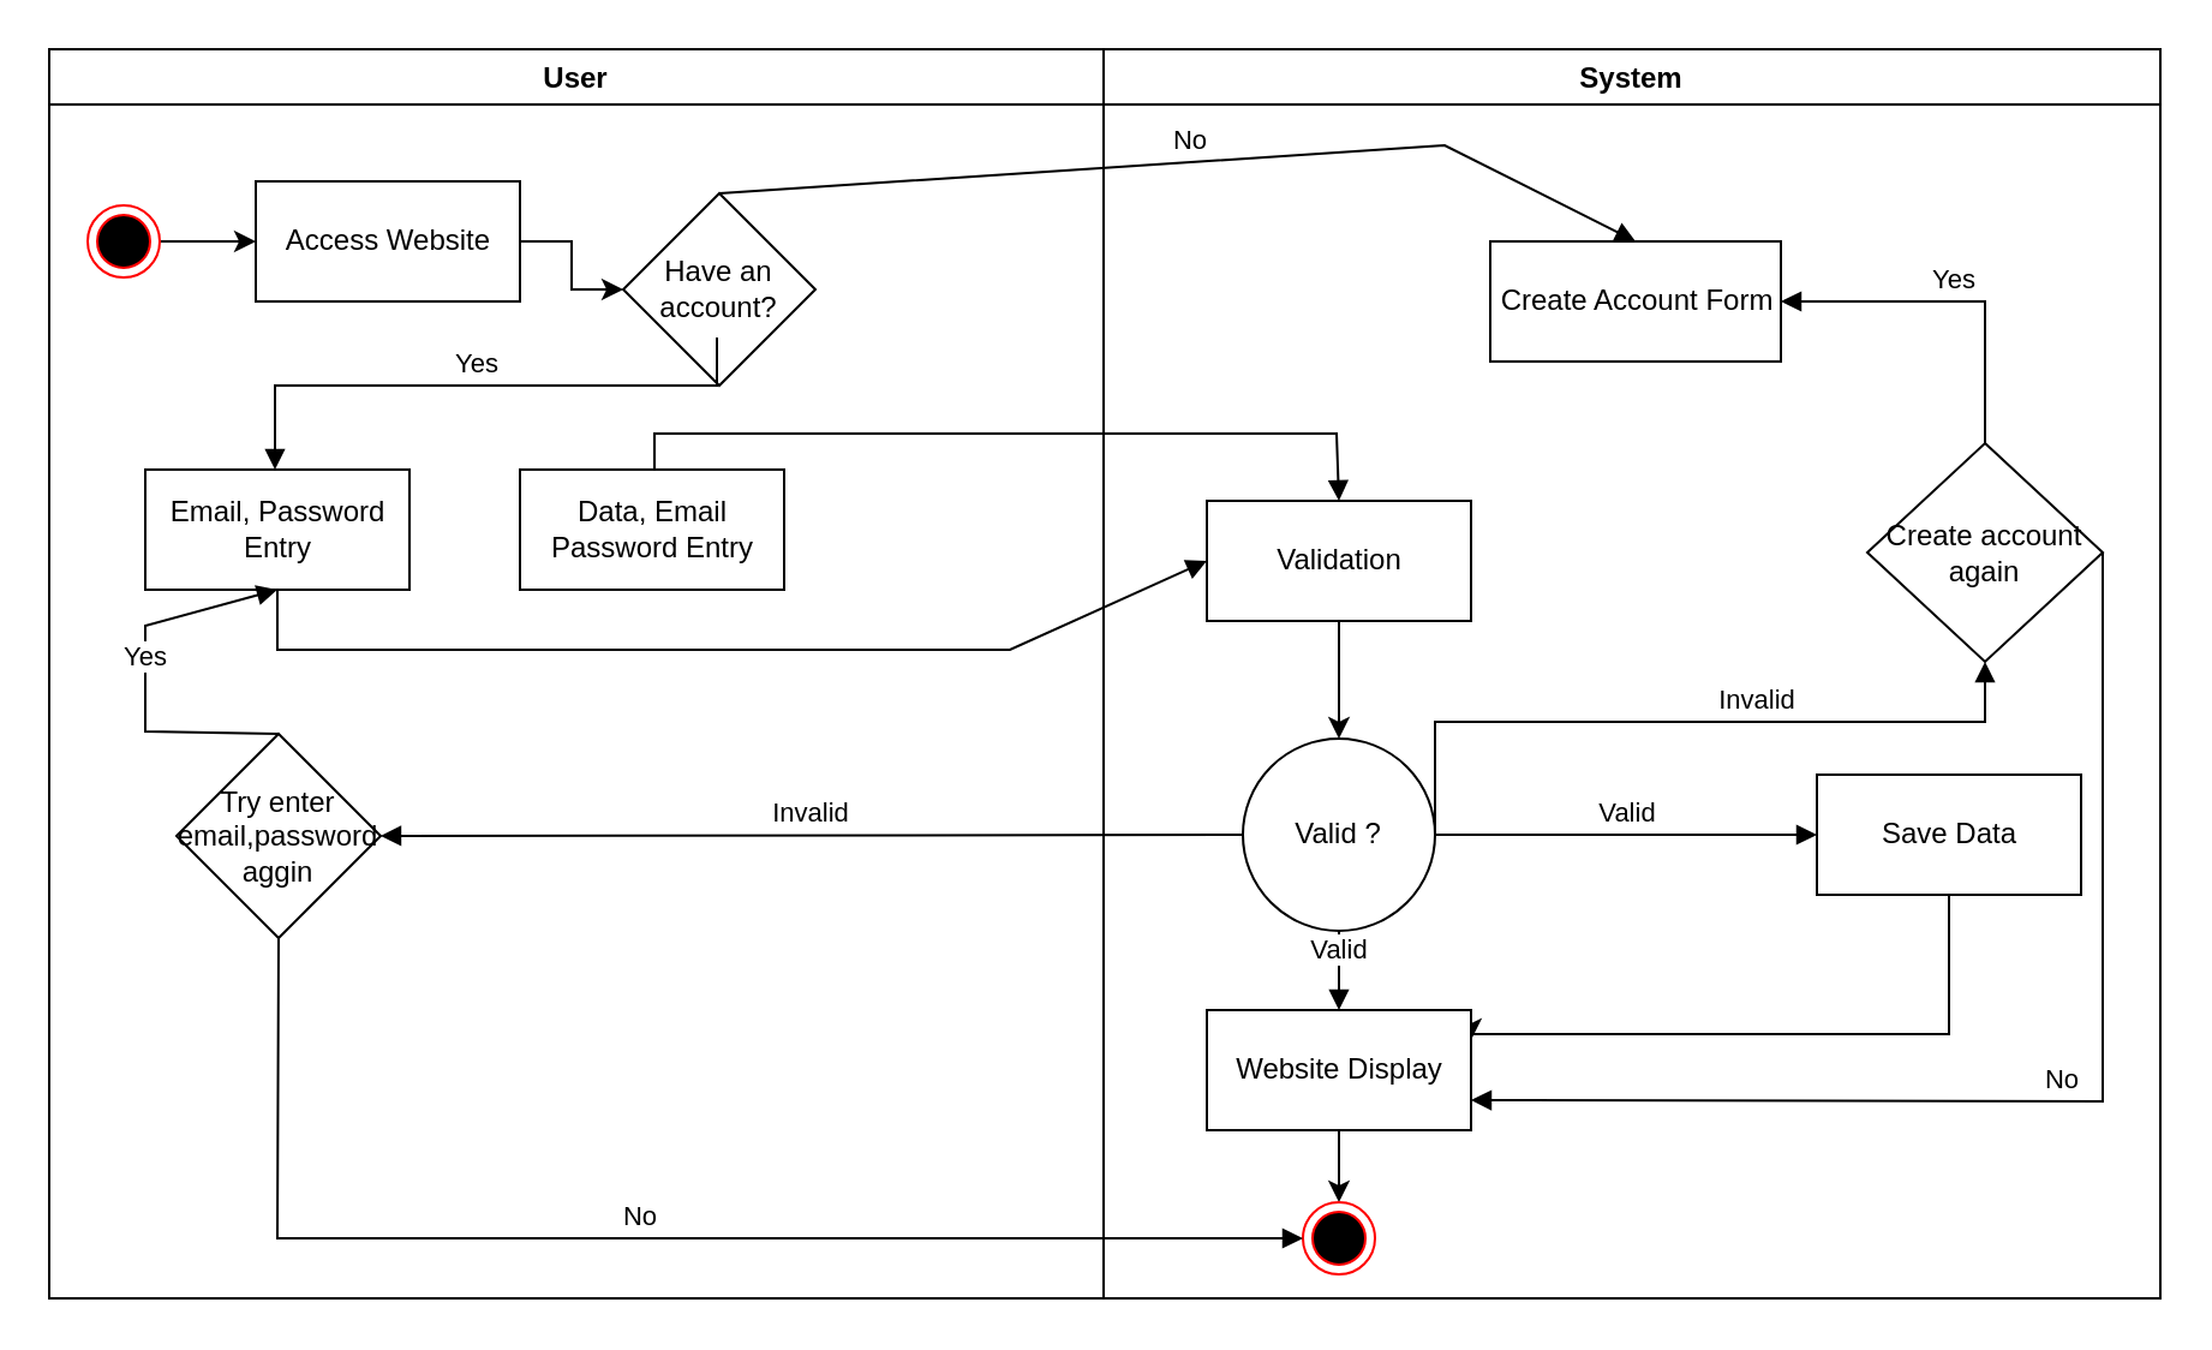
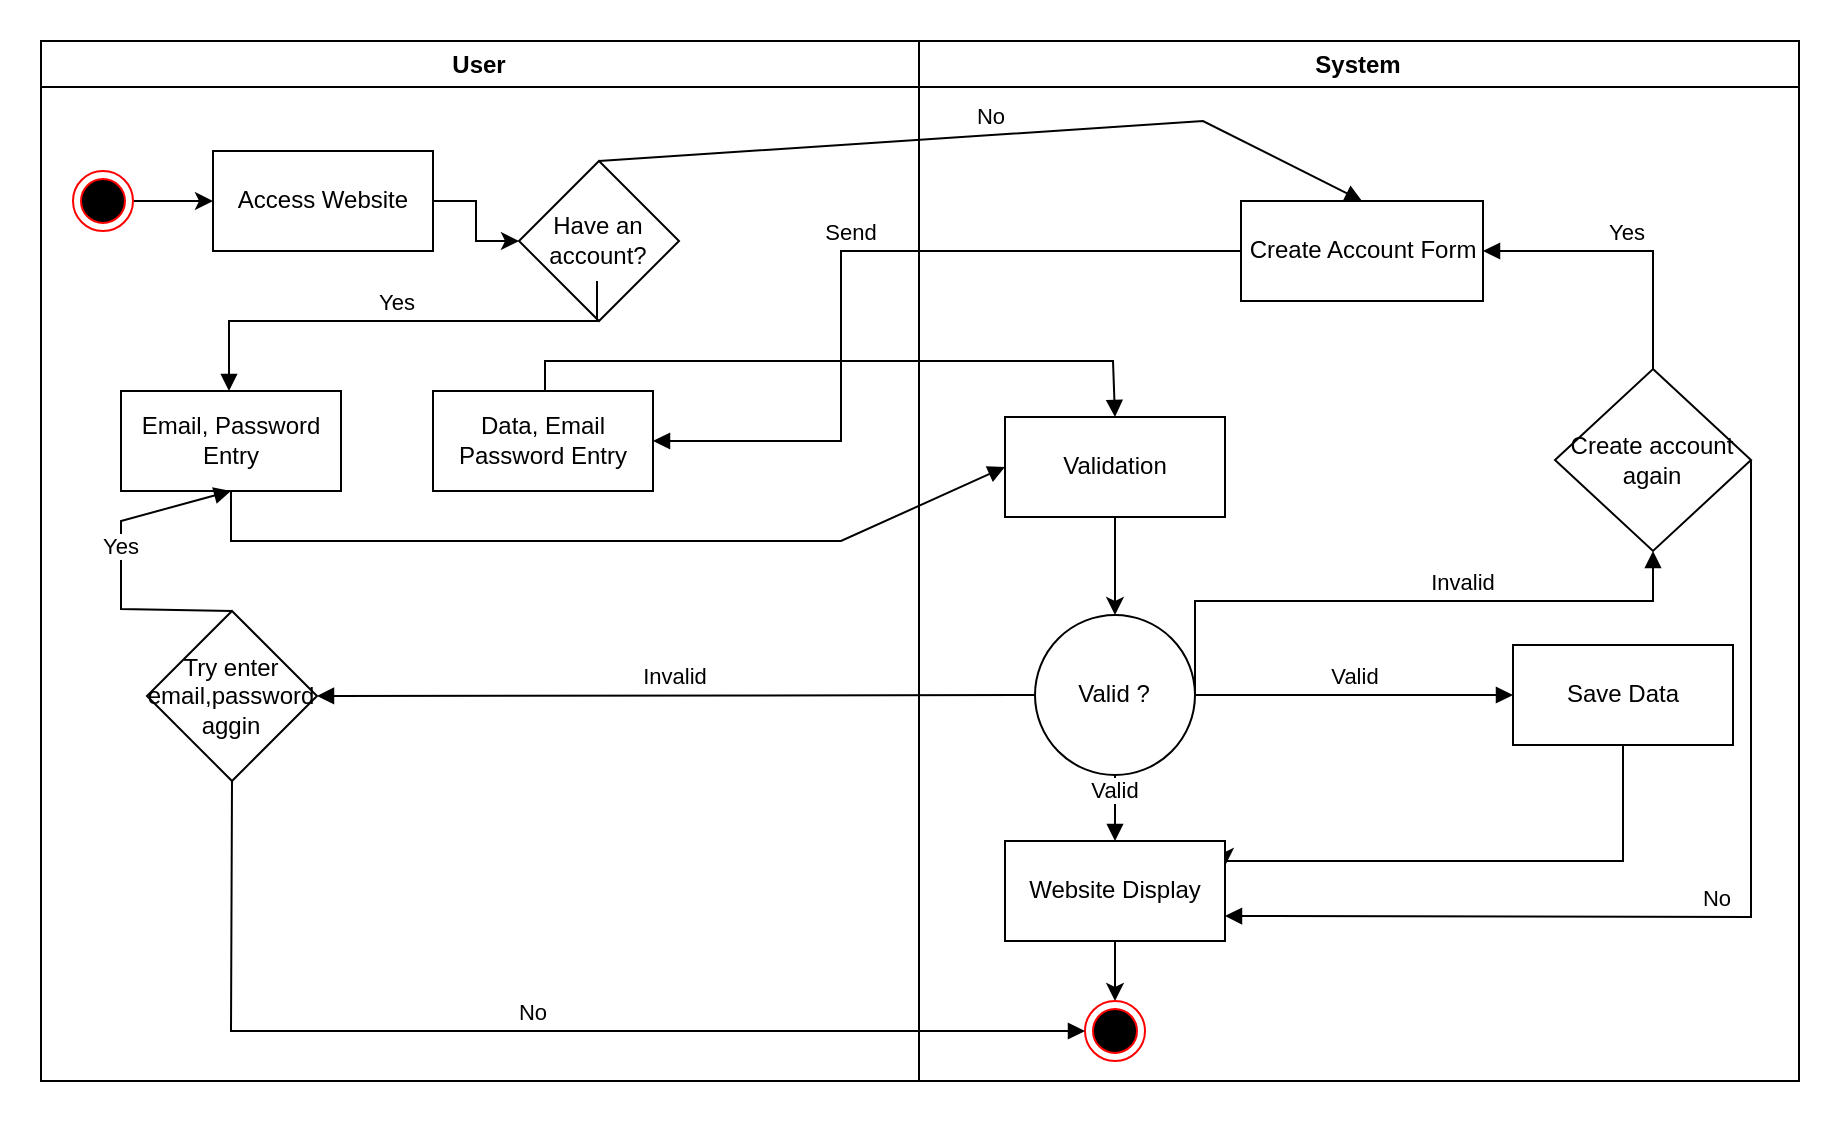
  <mxCell id="0" />
  <mxCell id="1" parent="0" />
  <mxCell id="2" value="System" style="swimlane;" vertex="1" parent="1"><mxGeometry x="459" y="20" width="440" height="520" as="geometry"><mxRectangle x="280" y="40" width="140" height="30" as="alternateBounds" /></mxGeometry></mxCell>
  <mxCell id="3" value="Create Account Form" style="html=1;" vertex="1" parent="2"><mxGeometry x="161" y="80" width="121" height="50" as="geometry" /></mxCell>
  <mxCell id="4" style="edgeStyle=orthogonalEdgeStyle;rounded=0;orthogonalLoop=1;jettySize=auto;html=1;exitX=0.5;exitY=1;exitDx=0;exitDy=0;entryX=0.5;entryY=0;entryDx=0;entryDy=0;" edge="1" parent="2" source="5" target="8"><mxGeometry relative="1" as="geometry" /></mxCell>
  <mxCell id="5" value="Validation" style="html=1;" vertex="1" parent="2"><mxGeometry x="43" y="188" width="110" height="50" as="geometry" /></mxCell>
  <mxCell id="6" style="edgeStyle=orthogonalEdgeStyle;rounded=0;orthogonalLoop=1;jettySize=auto;html=1;entryX=1;entryY=0.25;entryDx=0;entryDy=0;" edge="1" parent="2" source="7" target="10"><mxGeometry relative="1" as="geometry"><Array as="points"><mxPoint x="352" y="410" /><mxPoint x="153" y="410" /></Array></mxGeometry></mxCell>
  <mxCell id="7" value="Save Data" style="html=1;" vertex="1" parent="2"><mxGeometry x="297" y="302" width="110" height="50" as="geometry" /></mxCell>
  <mxCell id="8" value="Valid ?" style="ellipse;whiteSpace=wrap;html=1;" vertex="1" parent="2"><mxGeometry x="58" y="287" width="80" height="80" as="geometry" /></mxCell>
  <mxCell id="9" style="edgeStyle=orthogonalEdgeStyle;rounded=0;orthogonalLoop=1;jettySize=auto;html=1;exitX=0.5;exitY=1;exitDx=0;exitDy=0;" edge="1" parent="2" source="10" target="12"><mxGeometry relative="1" as="geometry" /></mxCell>
  <mxCell id="10" value="Website Display" style="html=1;" vertex="1" parent="2"><mxGeometry x="43" y="400" width="110" height="50" as="geometry" /></mxCell>
  <mxCell id="11" value="Valid" style="html=1;verticalAlign=bottom;endArrow=block;rounded=0;exitX=0.5;exitY=1;exitDx=0;exitDy=0;entryX=0.5;entryY=0;entryDx=0;entryDy=0;" edge="1" parent="2" source="8" target="10"><mxGeometry width="80" relative="1" as="geometry"><mxPoint x="140" y="350" as="sourcePoint" /><mxPoint x="140" y="400" as="targetPoint" /></mxGeometry></mxCell>
  <mxCell id="12" value="" style="ellipse;html=1;shape=endState;fillColor=#000000;strokeColor=#ff0000;" vertex="1" parent="2"><mxGeometry x="83" y="480" width="30" height="30" as="geometry" /></mxCell>
  <mxCell id="13" value="Valid" style="html=1;verticalAlign=bottom;endArrow=block;rounded=0;exitX=1;exitY=0.5;exitDx=0;exitDy=0;entryX=0;entryY=0.5;entryDx=0;entryDy=0;" edge="1" parent="2" source="8" target="7"><mxGeometry width="80" relative="1" as="geometry"><mxPoint x="137" y="240" as="sourcePoint" /><mxPoint x="217" y="240" as="targetPoint" /></mxGeometry></mxCell>
  <mxCell id="14" value="Create account again" style="rhombus;whiteSpace=wrap;html=1;" vertex="1" parent="2"><mxGeometry x="318" y="164" width="98" height="91" as="geometry" /></mxCell>
  <mxCell id="15" value="Invalid" style="html=1;verticalAlign=bottom;endArrow=block;rounded=0;exitX=1;exitY=0.5;exitDx=0;exitDy=0;entryX=0.5;entryY=1;entryDx=0;entryDy=0;" edge="1" parent="2" source="8" target="14"><mxGeometry x="0.203" width="80" relative="1" as="geometry"><mxPoint x="153" y="287" as="sourcePoint" /><mxPoint x="233" y="287" as="targetPoint" /><Array as="points"><mxPoint x="138" y="280" /><mxPoint x="257" y="280" /><mxPoint x="367" y="280" /></Array><mxPoint as="offset" /></mxGeometry></mxCell>
  <mxCell id="16" value="No" style="html=1;verticalAlign=bottom;endArrow=block;rounded=0;exitX=1;exitY=0.5;exitDx=0;exitDy=0;entryX=1;entryY=0.75;entryDx=0;entryDy=0;" edge="1" parent="2" source="14" target="10"><mxGeometry width="80" relative="1" as="geometry"><mxPoint x="417" y="270" as="sourcePoint" /><mxPoint x="497" y="270" as="targetPoint" /><Array as="points"><mxPoint x="416" y="438" /></Array></mxGeometry></mxCell>
  <mxCell id="17" value="Yes" style="html=1;verticalAlign=bottom;endArrow=block;rounded=0;exitX=0.5;exitY=0;exitDx=0;exitDy=0;entryX=1;entryY=0.5;entryDx=0;entryDy=0;" edge="1" parent="2" source="14" target="3"><mxGeometry width="80" relative="1" as="geometry"><mxPoint x="367" y="150" as="sourcePoint" /><mxPoint x="447" y="150" as="targetPoint" /><Array as="points"><mxPoint x="367" y="105" /></Array></mxGeometry></mxCell>
  <mxCell id="18" value="User" style="swimlane;" vertex="1" parent="1"><mxGeometry x="20" y="20" width="439" height="520" as="geometry" /></mxCell>
  <mxCell id="19" value="Data, Email&lt;br&gt;Password Entry" style="html=1;" vertex="1" parent="18"><mxGeometry x="196" y="175" width="110" height="50" as="geometry" /></mxCell>
  <mxCell id="20" style="edgeStyle=orthogonalEdgeStyle;rounded=0;orthogonalLoop=1;jettySize=auto;html=1;entryX=0;entryY=0.5;entryDx=0;entryDy=0;" edge="1" parent="18" source="21" target="23"><mxGeometry relative="1" as="geometry" /></mxCell>
  <mxCell id="21" value="" style="ellipse;html=1;shape=endState;fillColor=#000000;strokeColor=#ff0000;" vertex="1" parent="18"><mxGeometry x="16" y="65" width="30" height="30" as="geometry" /></mxCell>
  <mxCell id="22" style="edgeStyle=orthogonalEdgeStyle;rounded=0;orthogonalLoop=1;jettySize=auto;html=1;" edge="1" parent="18" source="23" target="24"><mxGeometry relative="1" as="geometry" /></mxCell>
  <mxCell id="23" value="Access Website" style="html=1;" vertex="1" parent="18"><mxGeometry x="86" y="55" width="110" height="50" as="geometry" /></mxCell>
  <mxCell id="24" value="Have an account?" style="rhombus;whiteSpace=wrap;html=1;" vertex="1" parent="18"><mxGeometry x="239" y="60" width="80" height="80" as="geometry" /></mxCell>
  <mxCell id="25" value="Email, Password&lt;br&gt;Entry" style="html=1;" vertex="1" parent="18"><mxGeometry x="40" y="175" width="110" height="50" as="geometry" /></mxCell>
  <mxCell id="26" value="Yes" style="html=1;verticalAlign=bottom;endArrow=block;rounded=0;exitX=0.5;exitY=1;exitDx=0;exitDy=0;entryX=0.5;entryY=0;entryDx=0;entryDy=0;" edge="1" parent="18"><mxGeometry width="80" relative="1" as="geometry"><mxPoint x="278" y="120" as="sourcePoint" /><mxPoint x="94" y="175" as="targetPoint" /><Array as="points"><mxPoint x="278" y="140" /><mxPoint x="190" y="140" /><mxPoint x="94" y="140" /></Array></mxGeometry></mxCell>
  <mxCell id="27" value="Try enter email,password aggin" style="rhombus;whiteSpace=wrap;html=1;" vertex="1" parent="18"><mxGeometry x="53" y="285" width="85" height="85" as="geometry" /></mxCell>
  <mxCell id="28" value="Yes" style="html=1;verticalAlign=bottom;endArrow=block;rounded=0;exitX=0.5;exitY=0;exitDx=0;exitDy=0;entryX=0.5;entryY=1;entryDx=0;entryDy=0;" edge="1" parent="18" source="27" target="25"><mxGeometry width="80" relative="1" as="geometry"><mxPoint x="140" y="283" as="sourcePoint" /><mxPoint x="220" y="283" as="targetPoint" /><Array as="points"><mxPoint x="40" y="284" /><mxPoint x="40" y="240" /></Array></mxGeometry></mxCell>
+ <mxCell id="29" value="Send" style="html=1;verticalAlign=bottom;endArrow=block;rounded=0;exitX=0;exitY=0.5;exitDx=0;exitDy=0;entryX=1;entryY=0.5;entryDx=0;entryDy=0;" edge="1" parent="1" source="3" target="19"><mxGeometry width="80" relative="1" as="geometry"><mxPoint x="590" y="190" as="sourcePoint" /><mxPoint x="670" y="190" as="targetPoint" /><Array as="points"><mxPoint x="500" y="125" /><mxPoint x="420" y="125" /><mxPoint x="420" y="220" /></Array></mxGeometry></mxCell>
  <mxCell id="30" value="" style="html=1;verticalAlign=bottom;endArrow=block;rounded=0;exitX=0.5;exitY=0;exitDx=0;exitDy=0;entryX=0.5;entryY=0;entryDx=0;entryDy=0;" edge="1" parent="1" target="5"><mxGeometry width="80" relative="1" as="geometry"><mxPoint x="272" y="195" as="sourcePoint" /><mxPoint x="515" y="195" as="targetPoint" /><Array as="points"><mxPoint x="272" y="180" /><mxPoint x="556" y="180" /></Array></mxGeometry></mxCell>
  <mxCell id="31" value="" style="html=1;verticalAlign=bottom;endArrow=block;rounded=0;entryX=0;entryY=0.5;entryDx=0;entryDy=0;exitX=0.5;exitY=1;exitDx=0;exitDy=0;" edge="1" parent="1" source="25" target="5"><mxGeometry width="80" relative="1" as="geometry"><mxPoint x="290" y="270" as="sourcePoint" /><mxPoint x="370" y="270" as="targetPoint" /><Array as="points"><mxPoint x="115" y="270" /><mxPoint x="420" y="270" /></Array></mxGeometry></mxCell>
  <mxCell id="32" value="No" style="html=1;verticalAlign=bottom;endArrow=block;rounded=0;entryX=0.5;entryY=0;entryDx=0;entryDy=0;exitX=0.5;exitY=0;exitDx=0;exitDy=0;" edge="1" parent="1" source="24" target="3"><mxGeometry width="80" relative="1" as="geometry"><mxPoint x="338" y="99.5" as="sourcePoint" /><mxPoint x="513" y="140" as="targetPoint" /><Array as="points"><mxPoint x="601" y="60" /></Array></mxGeometry></mxCell>
  <mxCell id="33" value="No" style="html=1;verticalAlign=bottom;endArrow=block;rounded=0;exitX=0.5;exitY=1;exitDx=0;exitDy=0;entryX=0;entryY=0.5;entryDx=0;entryDy=0;" edge="1" parent="1" source="27" target="12"><mxGeometry width="80" relative="1" as="geometry"><mxPoint x="130" y="420" as="sourcePoint" /><mxPoint x="210" y="420" as="targetPoint" /><Array as="points"><mxPoint x="115" y="515" /></Array></mxGeometry></mxCell>
  <mxCell id="34" value="Invalid" style="html=1;verticalAlign=bottom;endArrow=block;rounded=0;exitX=0;exitY=0.5;exitDx=0;exitDy=0;entryX=1;entryY=0.5;entryDx=0;entryDy=0;" edge="1" parent="1" source="8" target="27"><mxGeometry width="80" relative="1" as="geometry"><mxPoint x="596" y="260" as="sourcePoint" /><mxPoint x="676" y="260" as="targetPoint" /></mxGeometry></mxCell>
